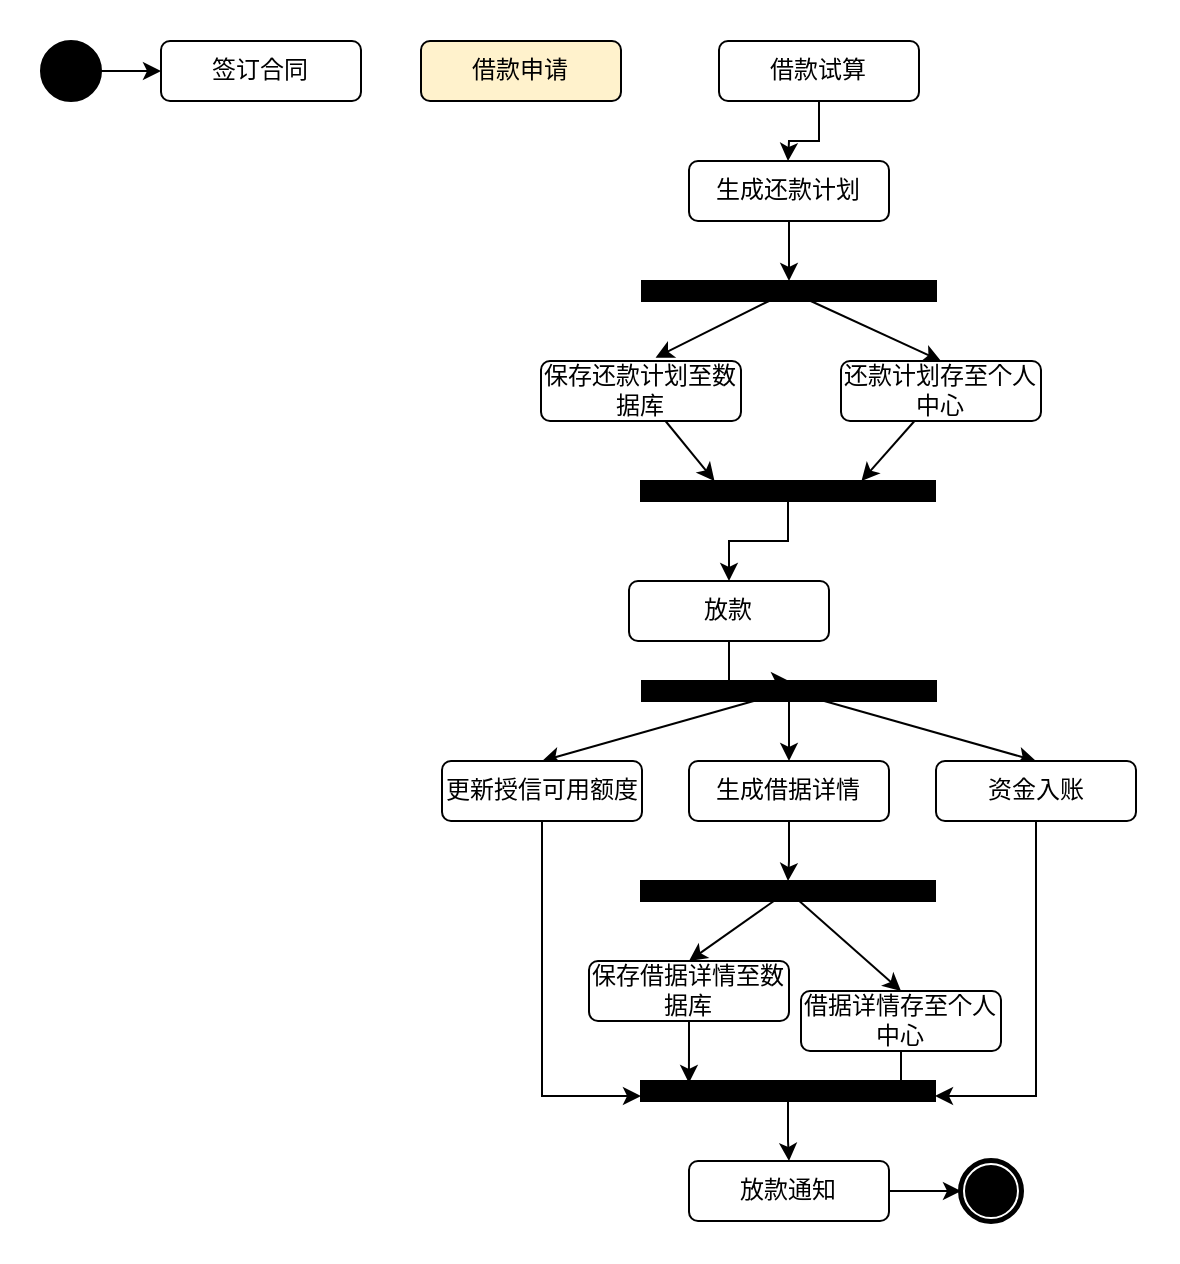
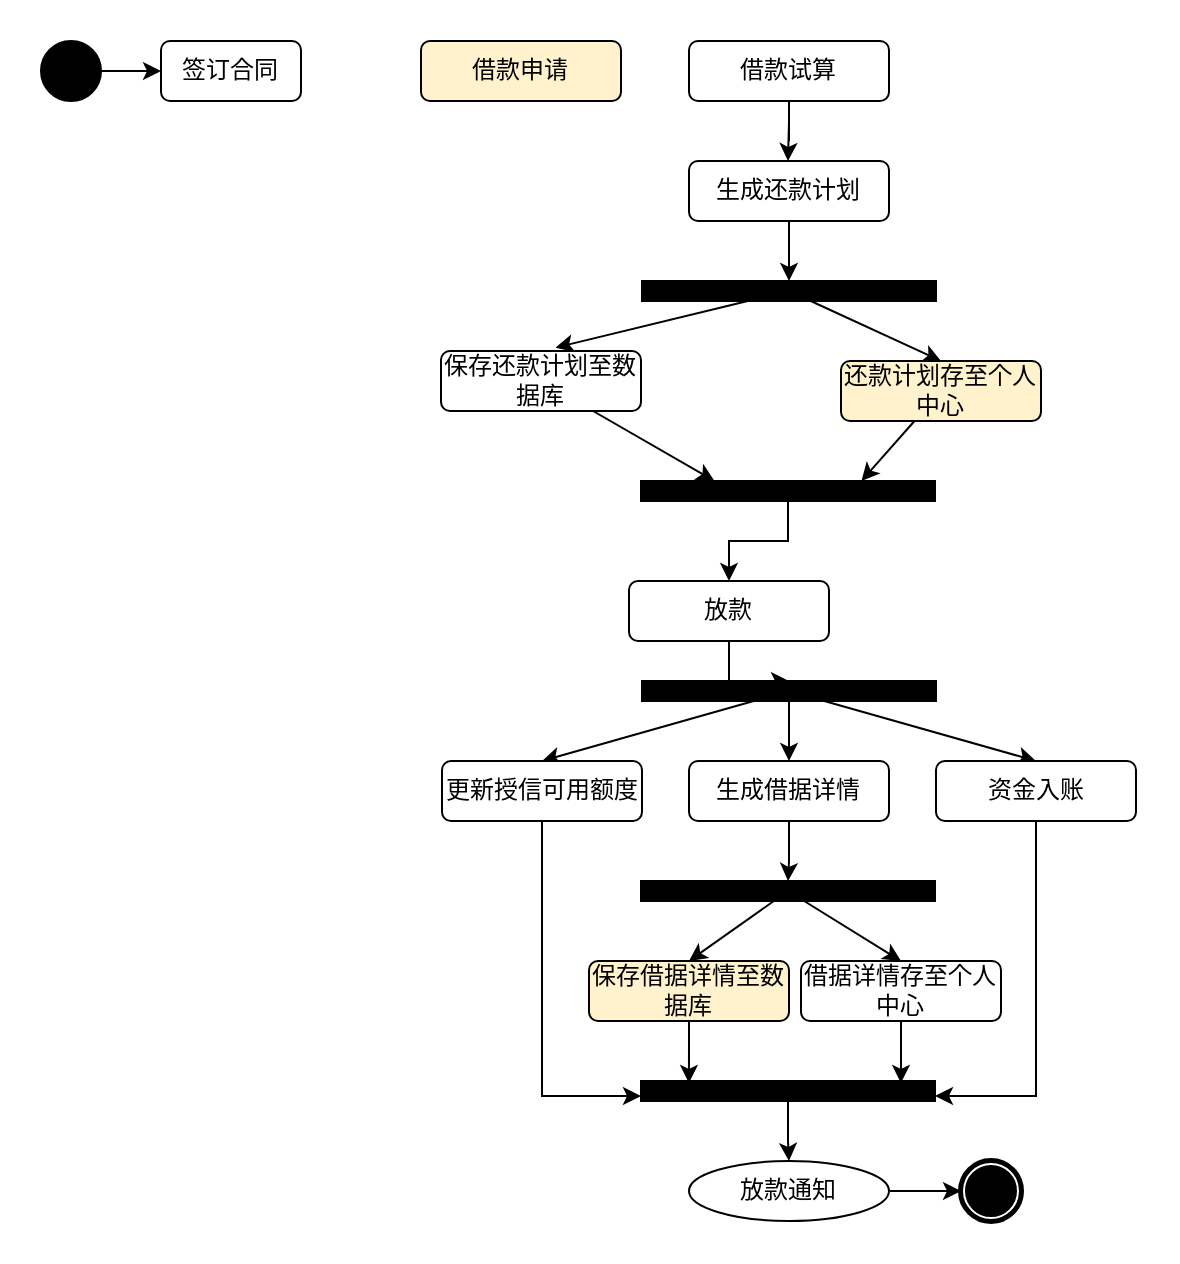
  <mxCell id="0" />
  <mxCell id="1" parent="0" />
  <mxCell id="2" value="" style="edgeStyle=orthogonalEdgeStyle;rounded=0;orthogonalLoop=1;jettySize=auto;html=1;" edge="1" parent="1" source="3" target="4"><mxGeometry relative="1" as="geometry" /></mxCell>
  <mxCell id="3" value="" style="ellipse;whiteSpace=wrap;html=1;rounded=0;shadow=0;comic=0;labelBackgroundColor=none;strokeWidth=1;fillColor=#000000;fontFamily=Verdana;fontSize=12;align=center;" vertex="1" parent="1"><mxGeometry x="20" y="20" width="30" height="30" as="geometry" /></mxCell>
- <mxCell id="4" value="签订合同" style="rounded=1;whiteSpace=wrap;html=1;" vertex="1" parent="1"><mxGeometry x="80" y="20" width="100" height="30" as="geometry" /></mxCell>
+ <mxCell id="4" value="签订合同" style="rounded=1;whiteSpace=wrap;html=1;" vertex="1" parent="1"><mxGeometry x="80" y="20" width="70" height="30" as="geometry" /></mxCell>
  <mxCell id="5" value="借款申请" style="rounded=1;whiteSpace=wrap;html=1;fillColor=#fff2cc;" vertex="1" parent="1"><mxGeometry x="210" y="20" width="100" height="30" as="geometry" /></mxCell>
  <mxCell id="6" style="edgeStyle=orthogonalEdgeStyle;rounded=0;orthogonalLoop=1;jettySize=auto;html=1;entryX=0.5;entryY=0;entryDx=0;entryDy=0;" edge="1" parent="1" source="7"><mxGeometry relative="1" as="geometry"><mxPoint x="393.5" y="80" as="targetPoint" /></mxGeometry></mxCell>
- <mxCell id="7" value="借款试算" style="rounded=1;whiteSpace=wrap;html=1;" vertex="1" parent="1"><mxGeometry x="359" y="20" width="100" height="30" as="geometry" /></mxCell>
+ <mxCell id="7" value="借款试算" style="rounded=1;whiteSpace=wrap;html=1;" vertex="1" parent="1"><mxGeometry x="344" y="20" width="100" height="30" as="geometry" /></mxCell>
  <mxCell id="8" style="edgeStyle=orthogonalEdgeStyle;rounded=0;orthogonalLoop=1;jettySize=auto;html=1;entryX=0.5;entryY=0;entryDx=0;entryDy=0;" edge="1" parent="1" source="9" target="12"><mxGeometry relative="1" as="geometry" /></mxCell>
  <mxCell id="9" value="生成还款计划" style="rounded=1;whiteSpace=wrap;html=1;" vertex="1" parent="1"><mxGeometry x="344" y="80" width="100" height="30" as="geometry" /></mxCell>
  <mxCell id="10" style="rounded=0;orthogonalLoop=1;jettySize=auto;html=1;entryX=0.573;entryY=-0.056;entryDx=0;entryDy=0;entryPerimeter=0;" edge="1" parent="1" source="12" target="14"><mxGeometry relative="1" as="geometry" /></mxCell>
  <mxCell id="11" style="rounded=0;orthogonalLoop=1;jettySize=auto;html=1;entryX=0.5;entryY=0;entryDx=0;entryDy=0;" edge="1" parent="1" source="12" target="16"><mxGeometry relative="1" as="geometry" /></mxCell>
  <mxCell id="12" value="" style="whiteSpace=wrap;html=1;rounded=0;shadow=0;comic=0;labelBackgroundColor=none;strokeWidth=1;fillColor=#000000;fontFamily=Verdana;fontSize=12;align=center;rotation=0;" vertex="1" parent="1"><mxGeometry x="320.5" y="140" width="147" height="10" as="geometry" /></mxCell>
  <mxCell id="13" style="rounded=0;orthogonalLoop=1;jettySize=auto;html=1;entryX=0.25;entryY=0;entryDx=0;entryDy=0;" edge="1" parent="1" source="14" target="18"><mxGeometry relative="1" as="geometry" /></mxCell>
- <mxCell id="14" value="保存还款计划至数据库" style="rounded=1;whiteSpace=wrap;html=1;" vertex="1" parent="1"><mxGeometry x="270" y="180" width="100" height="30" as="geometry" /></mxCell>
+ <mxCell id="14" value="保存还款计划至数据库" style="rounded=1;whiteSpace=wrap;html=1;" vertex="1" parent="1"><mxGeometry x="220" y="175" width="100" height="30" as="geometry" /></mxCell>
  <mxCell id="15" style="rounded=0;orthogonalLoop=1;jettySize=auto;html=1;entryX=0.75;entryY=0;entryDx=0;entryDy=0;" edge="1" parent="1" source="16" target="18"><mxGeometry relative="1" as="geometry" /></mxCell>
- <mxCell id="16" value="还款计划存至个人中心" style="rounded=1;whiteSpace=wrap;html=1;" vertex="1" parent="1"><mxGeometry x="420" y="180" width="100" height="30" as="geometry" /></mxCell>
+ <mxCell id="16" value="还款计划存至个人中心" style="rounded=1;whiteSpace=wrap;html=1;fillColor=#fff2cc;" vertex="1" parent="1"><mxGeometry x="420" y="180" width="100" height="30" as="geometry" /></mxCell>
  <mxCell id="17" value="" style="edgeStyle=orthogonalEdgeStyle;rounded=0;orthogonalLoop=1;jettySize=auto;html=1;" edge="1" parent="1" source="18" target="20"><mxGeometry relative="1" as="geometry" /></mxCell>
  <mxCell id="18" value="" style="whiteSpace=wrap;html=1;rounded=0;shadow=0;comic=0;labelBackgroundColor=none;strokeWidth=1;fillColor=#000000;fontFamily=Verdana;fontSize=12;align=center;rotation=0;" vertex="1" parent="1"><mxGeometry x="320" y="240" width="147" height="10" as="geometry" /></mxCell>
  <mxCell id="19" style="edgeStyle=orthogonalEdgeStyle;rounded=0;orthogonalLoop=1;jettySize=auto;html=1;entryX=0.5;entryY=0;entryDx=0;entryDy=0;" edge="1" parent="1" source="20" target="24"><mxGeometry relative="1" as="geometry" /></mxCell>
  <mxCell id="20" value="放款" style="rounded=1;whiteSpace=wrap;html=1;" vertex="1" parent="1"><mxGeometry x="314" y="290" width="100" height="30" as="geometry" /></mxCell>
  <mxCell id="21" style="rounded=0;orthogonalLoop=1;jettySize=auto;html=1;entryX=0.5;entryY=0;entryDx=0;entryDy=0;" edge="1" parent="1" source="24" target="26"><mxGeometry relative="1" as="geometry" /></mxCell>
  <mxCell id="22" value="" style="edgeStyle=orthogonalEdgeStyle;rounded=0;orthogonalLoop=1;jettySize=auto;html=1;" edge="1" parent="1" source="24" target="28"><mxGeometry relative="1" as="geometry" /></mxCell>
  <mxCell id="23" style="rounded=0;orthogonalLoop=1;jettySize=auto;html=1;entryX=0.5;entryY=0;entryDx=0;entryDy=0;" edge="1" parent="1" source="24" target="30"><mxGeometry relative="1" as="geometry" /></mxCell>
  <mxCell id="24" value="" style="whiteSpace=wrap;html=1;rounded=0;shadow=0;comic=0;labelBackgroundColor=none;strokeWidth=1;fillColor=#000000;fontFamily=Verdana;fontSize=12;align=center;rotation=0;" vertex="1" parent="1"><mxGeometry x="320.5" y="340" width="147" height="10" as="geometry" /></mxCell>
  <mxCell id="25" style="edgeStyle=orthogonalEdgeStyle;rounded=0;orthogonalLoop=1;jettySize=auto;html=1;entryX=0;entryY=0.75;entryDx=0;entryDy=0;" edge="1" parent="1" source="26" target="39"><mxGeometry relative="1" as="geometry" /></mxCell>
  <mxCell id="26" value="更新授信可用额度" style="rounded=1;whiteSpace=wrap;html=1;" vertex="1" parent="1"><mxGeometry x="220.5" y="380" width="100" height="30" as="geometry" /></mxCell>
  <mxCell id="27" style="edgeStyle=orthogonalEdgeStyle;rounded=0;orthogonalLoop=1;jettySize=auto;html=1;entryX=0.5;entryY=0;entryDx=0;entryDy=0;" edge="1" parent="1" source="28" target="33"><mxGeometry relative="1" as="geometry" /></mxCell>
  <mxCell id="28" value="生成借据详情" style="rounded=1;whiteSpace=wrap;html=1;" vertex="1" parent="1"><mxGeometry x="344" y="380" width="100" height="30" as="geometry" /></mxCell>
  <mxCell id="29" style="edgeStyle=orthogonalEdgeStyle;rounded=0;orthogonalLoop=1;jettySize=auto;html=1;entryX=1;entryY=0.75;entryDx=0;entryDy=0;exitX=0.5;exitY=1;exitDx=0;exitDy=0;" edge="1" parent="1" source="30" target="39"><mxGeometry relative="1" as="geometry"><Array as="points"><mxPoint x="518" y="548" /></Array></mxGeometry></mxCell>
  <mxCell id="30" value="资金入账" style="rounded=1;whiteSpace=wrap;html=1;" vertex="1" parent="1"><mxGeometry x="467.5" y="380" width="100" height="30" as="geometry" /></mxCell>
  <mxCell id="31" style="rounded=0;orthogonalLoop=1;jettySize=auto;html=1;entryX=0.5;entryY=0;entryDx=0;entryDy=0;" edge="1" parent="1" source="33" target="35"><mxGeometry relative="1" as="geometry" /></mxCell>
  <mxCell id="32" style="rounded=0;orthogonalLoop=1;jettySize=auto;html=1;entryX=0.5;entryY=0;entryDx=0;entryDy=0;" edge="1" parent="1" source="33" target="37"><mxGeometry relative="1" as="geometry" /></mxCell>
  <mxCell id="33" value="" style="whiteSpace=wrap;html=1;rounded=0;shadow=0;comic=0;labelBackgroundColor=none;strokeWidth=1;fillColor=#000000;fontFamily=Verdana;fontSize=12;align=center;rotation=0;" vertex="1" parent="1"><mxGeometry x="320" y="440" width="147" height="10" as="geometry" /></mxCell>
  <mxCell id="34" style="edgeStyle=orthogonalEdgeStyle;rounded=0;orthogonalLoop=1;jettySize=auto;html=1;entryX=0.163;entryY=0.1;entryDx=0;entryDy=0;entryPerimeter=0;" edge="1" parent="1" source="35" target="39"><mxGeometry relative="1" as="geometry" /></mxCell>
- <mxCell id="35" value="保存借据详情至数据库" style="rounded=1;whiteSpace=wrap;html=1;" vertex="1" parent="1"><mxGeometry x="294" y="480" width="100" height="30" as="geometry" /></mxCell>
+ <mxCell id="35" value="保存借据详情至数据库" style="rounded=1;whiteSpace=wrap;html=1;fillColor=#fff2cc;" vertex="1" parent="1"><mxGeometry x="294" y="480" width="100" height="30" as="geometry" /></mxCell>
  <mxCell id="36" style="edgeStyle=orthogonalEdgeStyle;rounded=0;orthogonalLoop=1;jettySize=auto;html=1;entryX=0.884;entryY=0.1;entryDx=0;entryDy=0;entryPerimeter=0;" edge="1" parent="1" source="37" target="39"><mxGeometry relative="1" as="geometry" /></mxCell>
- <mxCell id="37" value="借据详情存至个人中心" style="rounded=1;whiteSpace=wrap;html=1;" vertex="1" parent="1"><mxGeometry x="400" y="495" width="100" height="30" as="geometry" /></mxCell>
+ <mxCell id="37" value="借据详情存至个人中心" style="rounded=1;whiteSpace=wrap;html=1;" vertex="1" parent="1"><mxGeometry x="400" y="480" width="100" height="30" as="geometry" /></mxCell>
  <mxCell id="38" value="" style="edgeStyle=orthogonalEdgeStyle;rounded=0;orthogonalLoop=1;jettySize=auto;html=1;" edge="1" parent="1" source="39" target="41"><mxGeometry relative="1" as="geometry" /></mxCell>
  <mxCell id="39" value="" style="whiteSpace=wrap;html=1;rounded=0;shadow=0;comic=0;labelBackgroundColor=none;strokeWidth=1;fillColor=#000000;fontFamily=Verdana;fontSize=12;align=center;rotation=0;" vertex="1" parent="1"><mxGeometry x="320" y="540" width="147" height="10" as="geometry" /></mxCell>
  <mxCell id="40" value="" style="edgeStyle=orthogonalEdgeStyle;rounded=0;orthogonalLoop=1;jettySize=auto;html=1;" edge="1" parent="1" source="41" target="42"><mxGeometry relative="1" as="geometry" /></mxCell>
- <mxCell id="41" value="放款通知" style="rounded=1;whiteSpace=wrap;html=1;" vertex="1" parent="1"><mxGeometry x="344" y="580" width="100" height="30" as="geometry" /></mxCell>
+ <mxCell id="41" value="放款通知" style="ellipse;whiteSpace=wrap;html=1;" vertex="1" parent="1"><mxGeometry x="344" y="580" width="100" height="30" as="geometry" /></mxCell>
  <mxCell id="42" value="" style="shape=mxgraph.bpmn.shape;html=1;verticalLabelPosition=bottom;labelBackgroundColor=#ffffff;verticalAlign=top;perimeter=ellipsePerimeter;outline=end;symbol=terminate;rounded=0;shadow=0;comic=0;strokeWidth=1;fontFamily=Verdana;fontSize=12;align=center;" vertex="1" parent="1"><mxGeometry x="480" y="580" width="30" height="30" as="geometry" /></mxCell>
